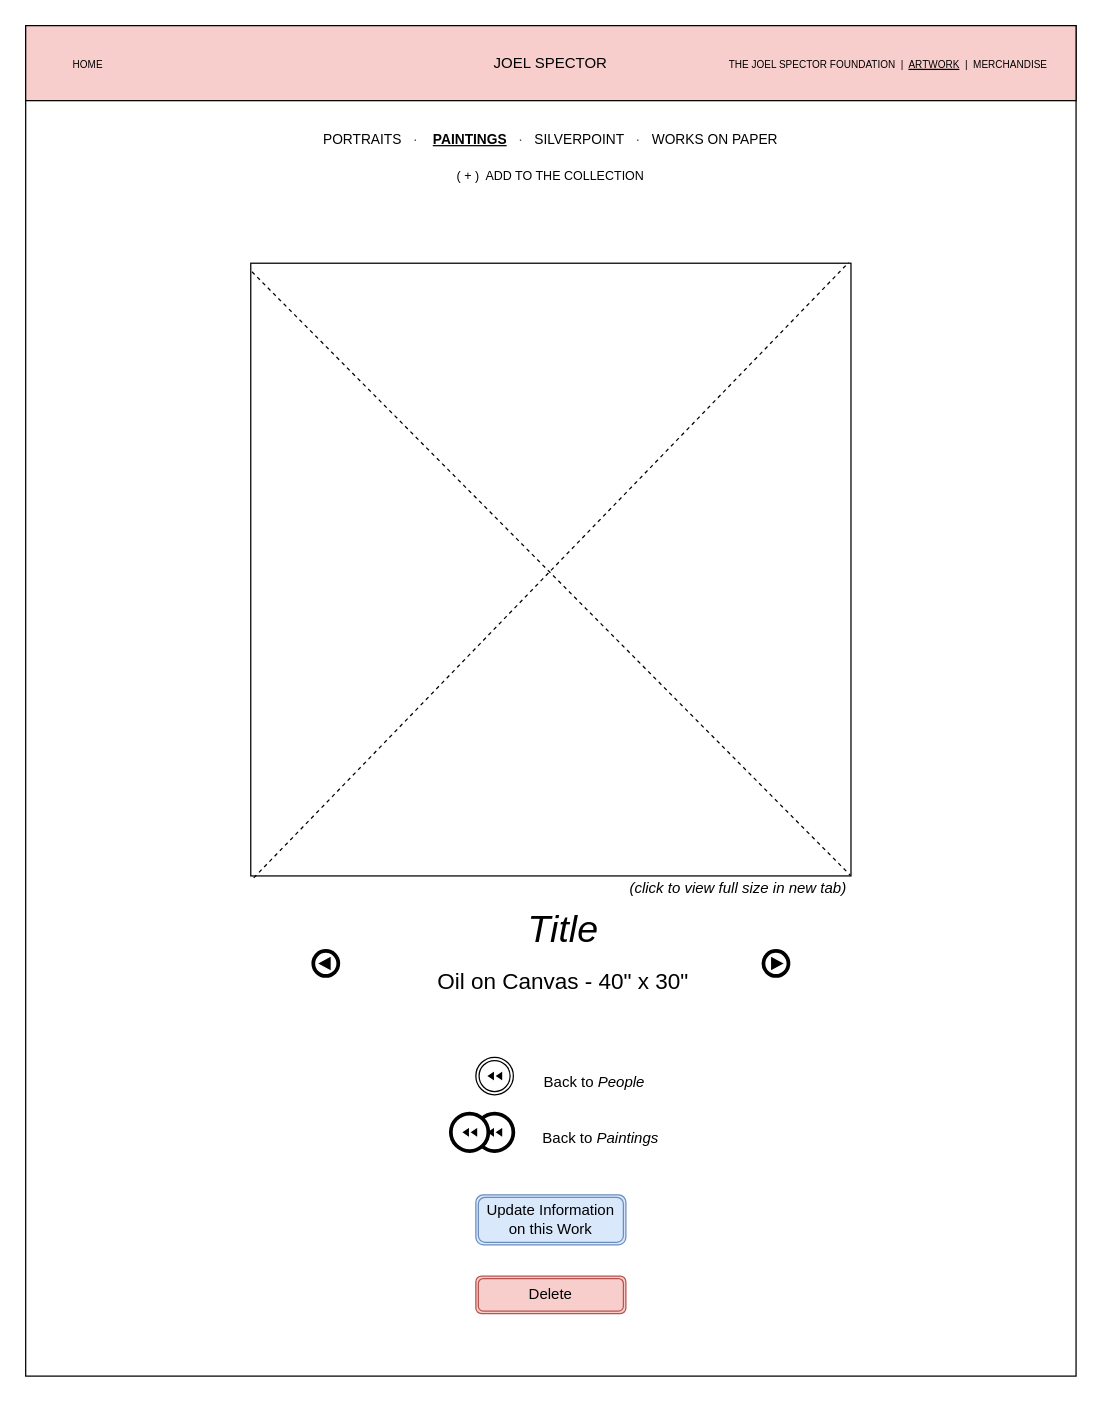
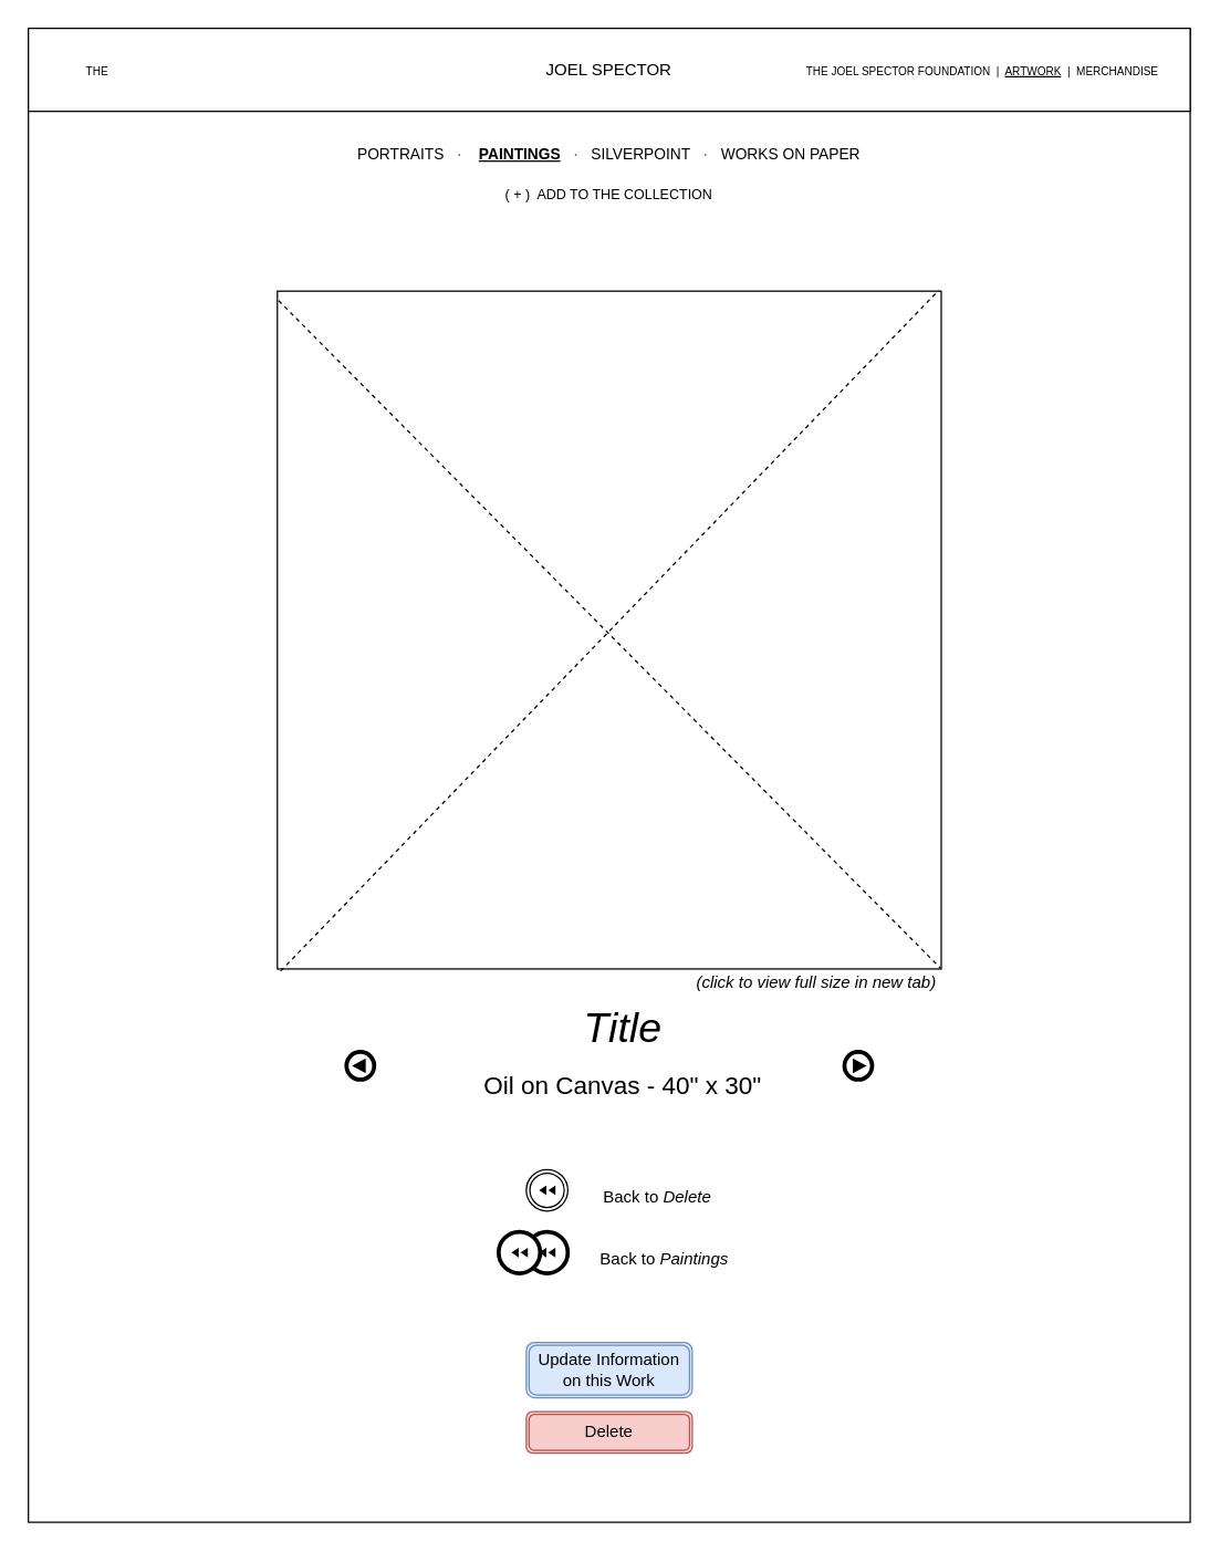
  <mxCell id="0" />
  <mxCell id="1" parent="0" />
  <mxCell id="2" value="" style="rounded=0;whiteSpace=wrap;html=1;" vertex="1" parent="1"><mxGeometry x="20" y="20" width="840" height="1080" as="geometry" /></mxCell>
- <mxCell id="3" value="JOEL SPECTOR" style="rounded=0;whiteSpace=wrap;html=1;fillColor=#f8cecc;" vertex="1" parent="1"><mxGeometry x="20" y="20" width="840" height="60" as="geometry" /></mxCell>
- <mxCell id="4" value="&lt;font style=&quot;font-size: 8px&quot;&gt;HOME&lt;/font&gt;" style="text;html=1;strokeColor=none;fillColor=none;align=center;verticalAlign=middle;whiteSpace=wrap;rounded=0;" vertex="1" parent="1"><mxGeometry x="50" y="40" width="40" height="20" as="geometry" /></mxCell>
+ <mxCell id="3" value="JOEL SPECTOR" style="rounded=0;whiteSpace=wrap;html=1;" vertex="1" parent="1"><mxGeometry x="20" y="20" width="840" height="60" as="geometry" /></mxCell>
+ <mxCell id="4" value="&lt;font style=&quot;font-size: 8px&quot;&gt;THE&lt;/font&gt;" style="text;html=1;strokeColor=none;fillColor=none;align=center;verticalAlign=middle;whiteSpace=wrap;rounded=0;" vertex="1" parent="1"><mxGeometry x="50" y="40" width="40" height="20" as="geometry" /></mxCell>
  <mxCell id="5" value="&lt;font style=&quot;font-size: 8px&quot;&gt;THE JOEL SPECTOR FOUNDATION&amp;nbsp; |&amp;nbsp; &lt;u&gt;ARTWORK&lt;/u&gt;&amp;nbsp; |&amp;nbsp; MERCHANDISE&lt;/font&gt;" style="text;html=1;strokeColor=none;fillColor=none;align=center;verticalAlign=middle;whiteSpace=wrap;rounded=0;" vertex="1" parent="1"><mxGeometry x="560" y="40" width="300" height="20" as="geometry" /></mxCell>
  <mxCell id="6" value="&lt;font style=&quot;font-size: 11px&quot;&gt;&lt;font style=&quot;font-size: 11px&quot; face=&quot;Helvetica&quot;&gt;PORTRAITS&amp;nbsp; &amp;nbsp;&lt;span style=&quot;color: rgb(77 , 81 , 86) ; text-align: left ; background-color: rgb(255 , 255 , 255)&quot;&gt;·&amp;nbsp; &amp;nbsp;&lt;/span&gt;&amp;nbsp;&lt;u&gt;&lt;b&gt;PAINTINGS&lt;/b&gt;&lt;/u&gt;&amp;nbsp; &amp;nbsp;&lt;span style=&quot;color: rgb(77 , 81 , 86) ; text-align: left ; background-color: rgb(255 , 255 , 255)&quot;&gt;·&lt;/span&gt;&amp;nbsp; &amp;nbsp;SILVERPOINT&amp;nbsp; &amp;nbsp;&lt;span style=&quot;color: rgb(77 , 81 , 86) ; text-align: left ; background-color: rgb(255 , 255 , 255)&quot;&gt;·&lt;/span&gt;&amp;nbsp; &amp;nbsp;WORKS ON PAPER&lt;br&gt;&lt;br&gt;&lt;/font&gt;&lt;font style=&quot;font-size: 10px&quot; face=&quot;Helvetica&quot;&gt;( + )&amp;nbsp; ADD TO THE COLLECTION&lt;/font&gt;&lt;/font&gt;" style="text;html=1;strokeColor=none;fillColor=none;align=center;verticalAlign=middle;whiteSpace=wrap;rounded=0;fontFamily=ROBOTO;" vertex="1" parent="1"><mxGeometry x="20" y="100" width="840" height="50" as="geometry" /></mxCell>
  <mxCell id="7" value="" style="rounded=0;whiteSpace=wrap;html=1;" vertex="1" parent="1"><mxGeometry x="200" y="210" width="480" height="490" as="geometry" /></mxCell>
  <mxCell id="8" value="" style="endArrow=none;dashed=1;html=1;entryX=0.996;entryY=-0.001;entryDx=0;entryDy=0;entryPerimeter=0;exitX=0.005;exitY=1.003;exitDx=0;exitDy=0;exitPerimeter=0;" edge="1" parent="1" source="7" target="7"><mxGeometry width="50" height="50" relative="1" as="geometry"><mxPoint x="198" y="700" as="sourcePoint" /><mxPoint x="470" y="420" as="targetPoint" /></mxGeometry></mxCell>
  <mxCell id="9" value="" style="endArrow=none;dashed=1;html=1;entryX=0.999;entryY=0.999;entryDx=0;entryDy=0;entryPerimeter=0;exitX=0.002;exitY=0.014;exitDx=0;exitDy=0;exitPerimeter=0;" edge="1" parent="1" source="7" target="7"><mxGeometry width="50" height="50" relative="1" as="geometry"><mxPoint x="390" y="430" as="sourcePoint" /><mxPoint x="440" y="380" as="targetPoint" /></mxGeometry></mxCell>
  <mxCell id="10" value="&lt;i&gt;(click to view full size in new tab)&lt;/i&gt;" style="text;html=1;strokeColor=none;fillColor=none;align=center;verticalAlign=middle;whiteSpace=wrap;rounded=0;" vertex="1" parent="1"><mxGeometry x="500" y="700" width="180" height="20" as="geometry" /></mxCell>
  <mxCell id="11" value="&lt;i&gt;&lt;font style=&quot;font-size: 30px&quot;&gt;Title&lt;/font&gt;&lt;/i&gt;&lt;br&gt;&lt;br&gt;&lt;span style=&quot;font-size: 18px&quot;&gt;Oil on Canvas - 40&quot; x 30&quot;&lt;/span&gt;" style="text;html=1;strokeColor=none;fillColor=none;align=center;verticalAlign=middle;whiteSpace=wrap;rounded=0;" vertex="1" parent="1"><mxGeometry x="230" y="720" width="440" height="80" as="geometry" /></mxCell>
  <mxCell id="12" value="" style="shape=mxgraph.bpmn.shape;html=1;verticalLabelPosition=bottom;labelBackgroundColor=#ffffff;verticalAlign=top;align=center;perimeter=ellipsePerimeter;outlineConnect=0;outline=end;symbol=signal;direction=north;" vertex="1" parent="1"><mxGeometry x="250" y="760" width="20" height="20" as="geometry" /></mxCell>
  <mxCell id="13" value="" style="shape=mxgraph.bpmn.shape;html=1;verticalLabelPosition=bottom;labelBackgroundColor=#ffffff;verticalAlign=top;align=center;perimeter=ellipsePerimeter;outlineConnect=0;outline=end;symbol=signal;direction=south;" vertex="1" parent="1"><mxGeometry x="610" y="760" width="20" height="20" as="geometry" /></mxCell>
  <mxCell id="14" value="" style="shape=mxgraph.bpmn.shape;html=1;verticalLabelPosition=bottom;labelBackgroundColor=#ffffff;verticalAlign=top;align=center;perimeter=ellipsePerimeter;outlineConnect=0;outline=end;symbol=compensation;" vertex="1" parent="1"><mxGeometry x="380" y="890" width="30" height="30" as="geometry" /></mxCell>
  <mxCell id="15" value="" style="shape=mxgraph.bpmn.shape;html=1;verticalLabelPosition=bottom;labelBackgroundColor=#ffffff;verticalAlign=top;align=center;perimeter=ellipsePerimeter;outlineConnect=0;outline=throwing;symbol=compensation;" vertex="1" parent="1"><mxGeometry x="380" y="845" width="30" height="30" as="geometry" /></mxCell>
- <mxCell id="16" value="Back to &lt;i&gt;People&lt;/i&gt;" style="text;html=1;strokeColor=none;fillColor=none;align=center;verticalAlign=middle;whiteSpace=wrap;rounded=0;" vertex="1" parent="1"><mxGeometry x="430" y="855" width="90" height="20" as="geometry" /></mxCell>
+ <mxCell id="16" value="Back to &lt;i&gt;Delete&lt;/i&gt;" style="text;html=1;strokeColor=none;fillColor=none;align=center;verticalAlign=middle;whiteSpace=wrap;rounded=0;" vertex="1" parent="1"><mxGeometry x="430" y="855" width="90" height="20" as="geometry" /></mxCell>
  <mxCell id="17" value="Back to &lt;i&gt;Paintings&lt;/i&gt;" style="text;html=1;strokeColor=none;fillColor=none;align=center;verticalAlign=middle;whiteSpace=wrap;rounded=0;" vertex="1" parent="1"><mxGeometry x="430" y="900" width="100" height="20" as="geometry" /></mxCell>
  <mxCell id="18" value="" style="shape=mxgraph.bpmn.shape;html=1;verticalLabelPosition=bottom;labelBackgroundColor=#ffffff;verticalAlign=top;align=center;perimeter=ellipsePerimeter;outlineConnect=0;outline=end;symbol=compensation;" vertex="1" parent="1"><mxGeometry x="360" y="890" width="30" height="30" as="geometry" /></mxCell>
- <mxCell id="19" value="Update Information on this Work" style="shape=ext;rounded=1;html=1;whiteSpace=wrap;double=1;fillColor=#dae8fc;strokeColor=#6c8ebf;" vertex="1" parent="1"><mxGeometry x="380" y="955" width="120" height="40" as="geometry" /></mxCell>
+ <mxCell id="19" value="Update Information on this Work" style="shape=ext;rounded=1;html=1;whiteSpace=wrap;double=1;fillColor=#dae8fc;strokeColor=#6c8ebf;" vertex="1" parent="1"><mxGeometry x="380" y="970" width="120" height="40" as="geometry" /></mxCell>
  <mxCell id="20" value="Delete" style="shape=ext;rounded=1;html=1;whiteSpace=wrap;double=1;fillColor=#f8cecc;strokeColor=#b85450;" vertex="1" parent="1"><mxGeometry x="380" y="1020" width="120" height="30" as="geometry" /></mxCell>
